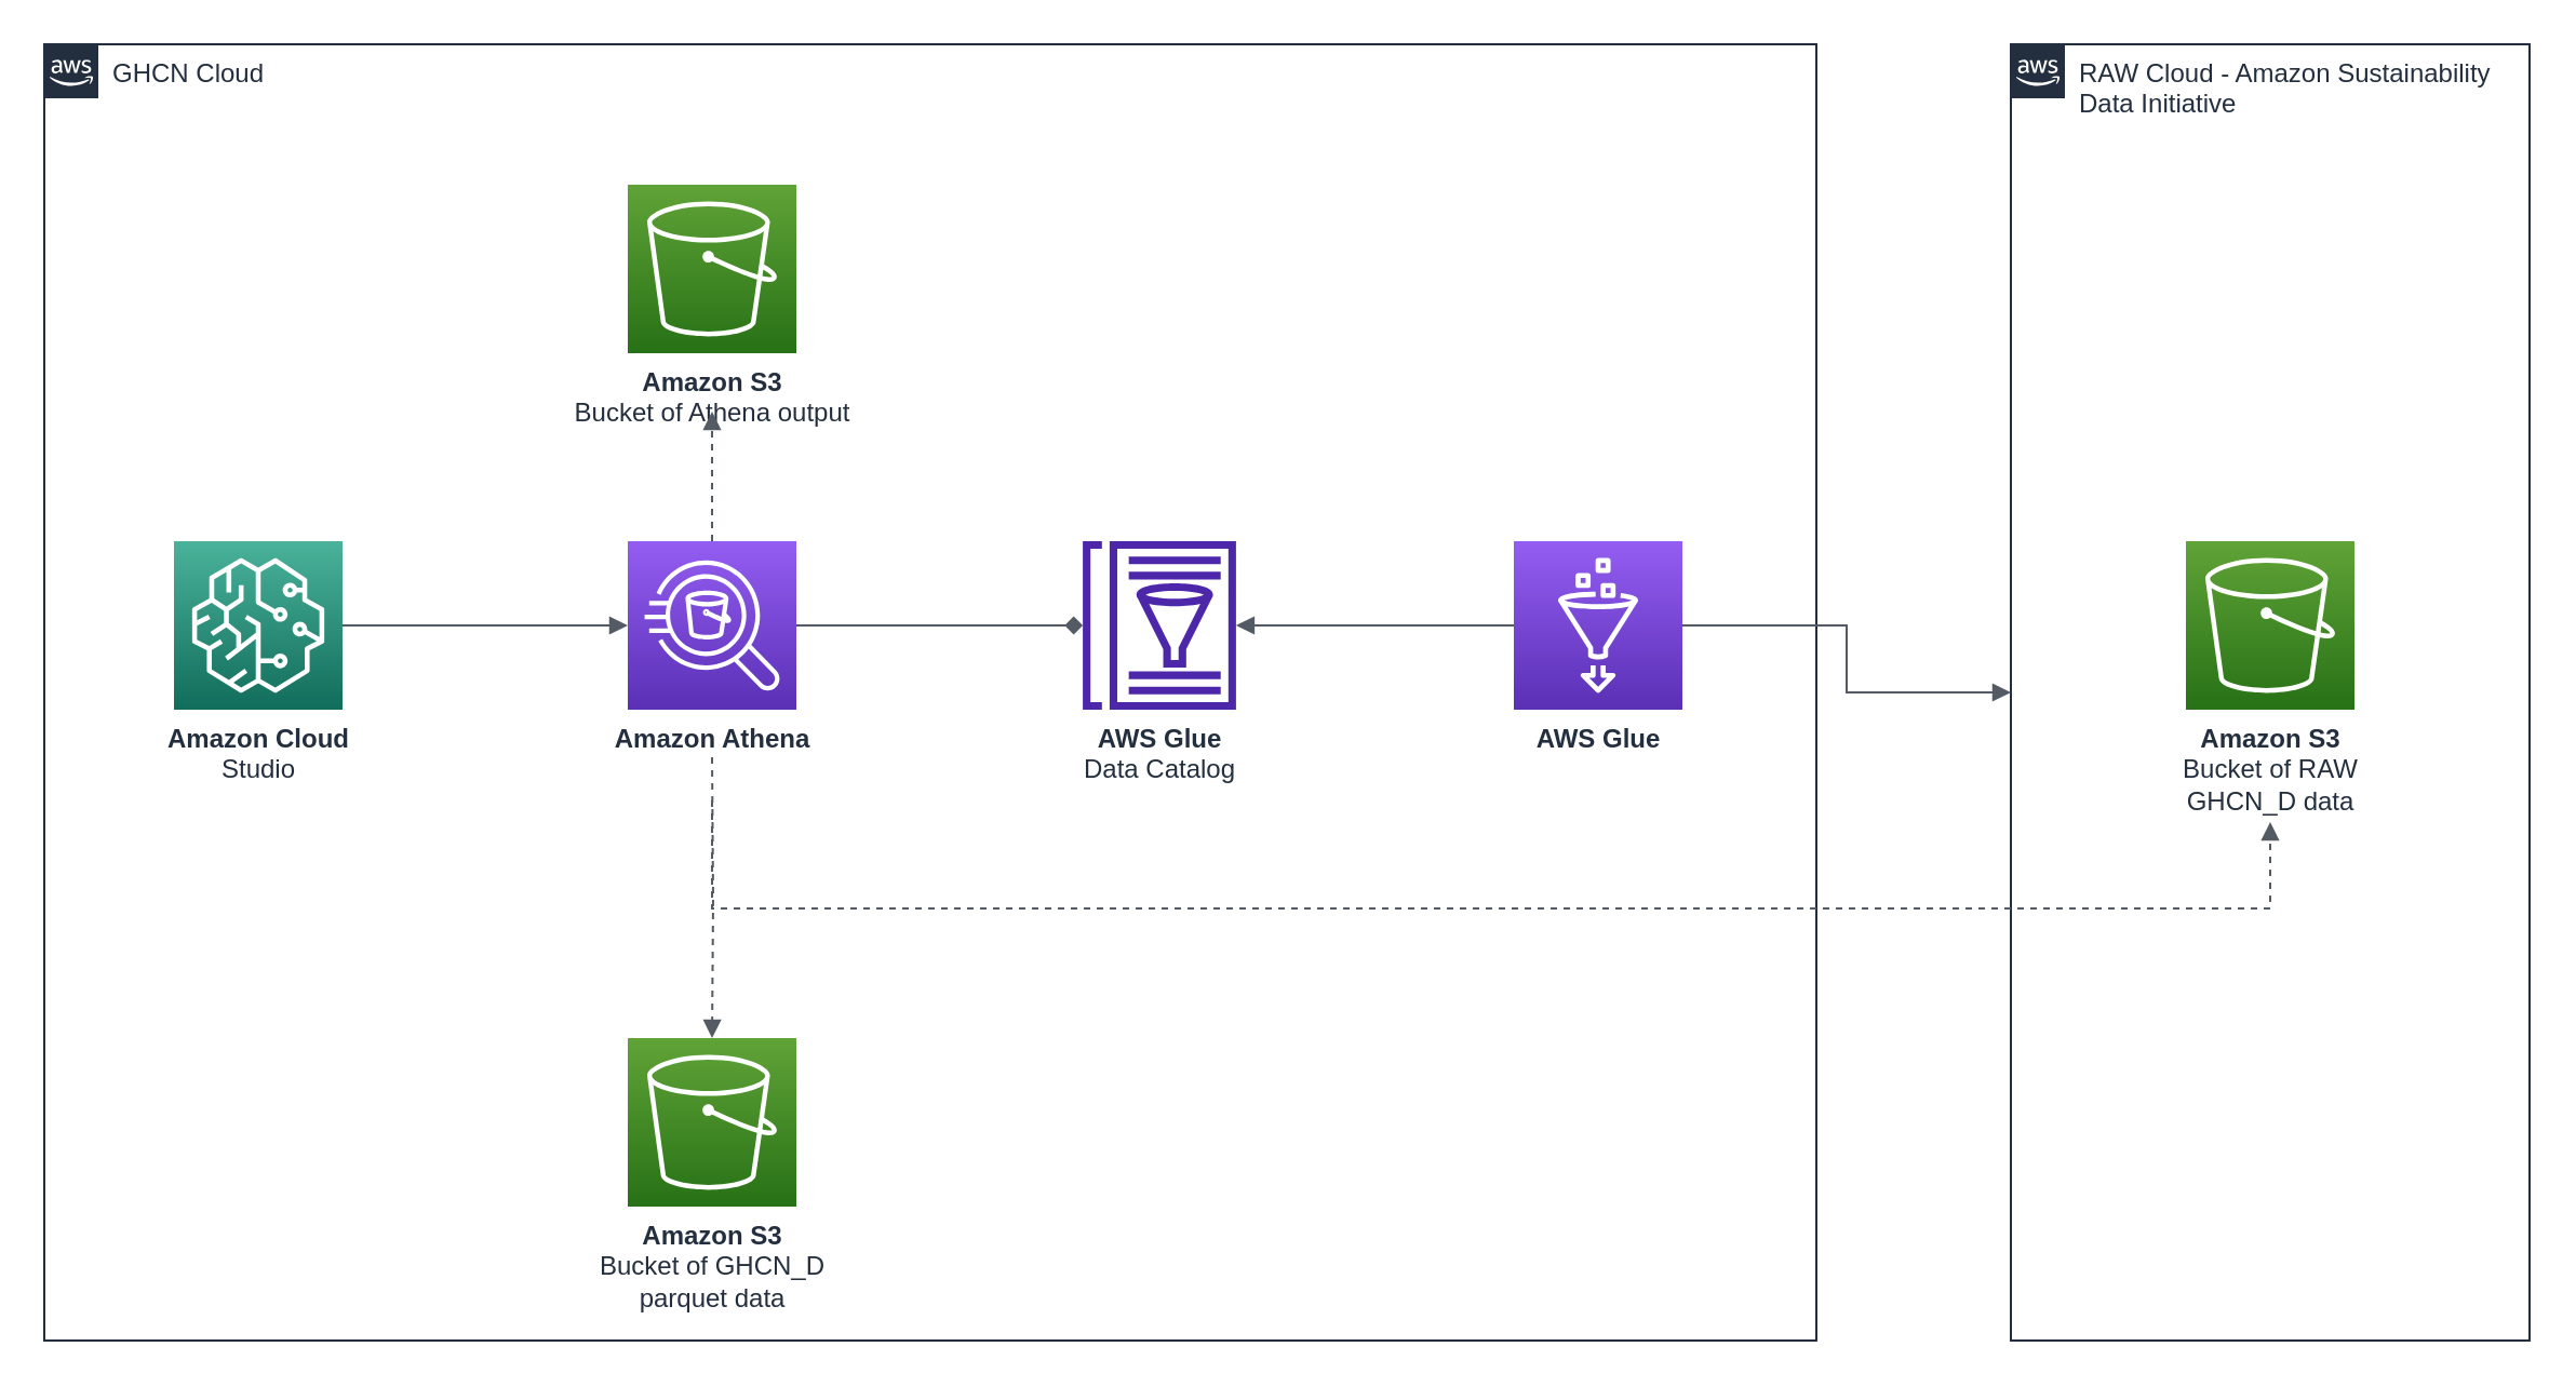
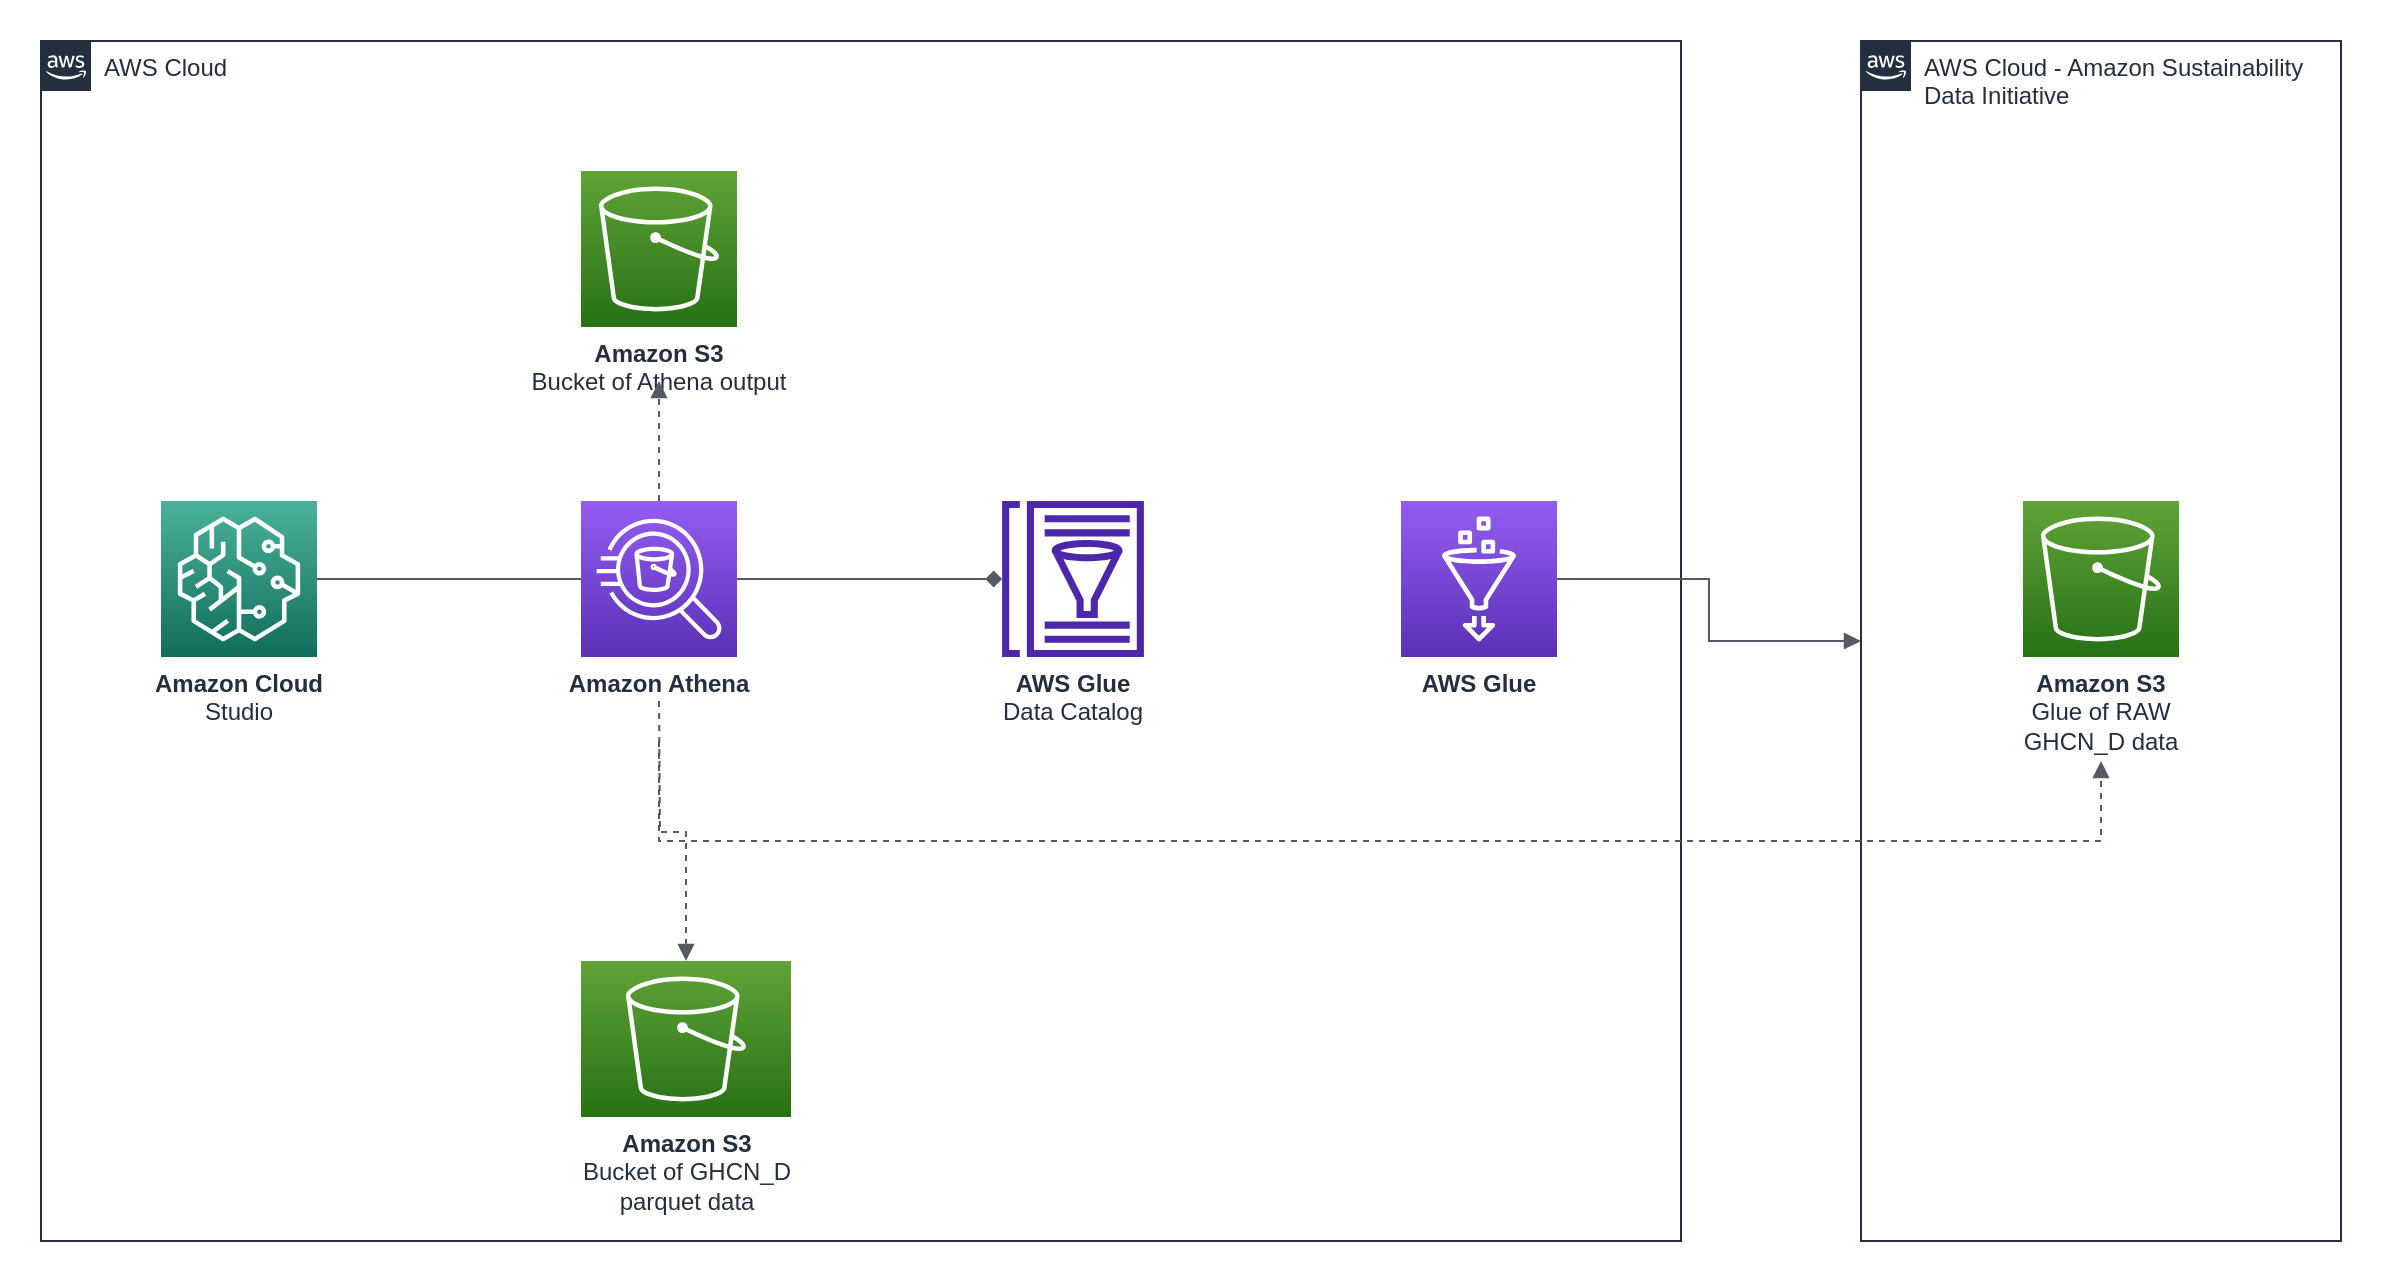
  <mxCell id="0" />
  <mxCell id="1" parent="0" />
  <mxCell id="2" value="&lt;b&gt;Amazon Athena&lt;br&gt;&lt;/b&gt;" style="sketch=0;points=[[0,0,0],[0.25,0,0],[0.5,0,0],[0.75,0,0],[1,0,0],[0,1,0],[0.25,1,0],[0.5,1,0],[0.75,1,0],[1,1,0],[0,0.25,0],[0,0.5,0],[0,0.75,0],[1,0.25,0],[1,0.5,0],[1,0.75,0]];outlineConnect=0;fontColor=#232F3E;gradientColor=#945DF2;gradientDirection=north;fillColor=#5A30B5;strokeColor=#ffffff;dashed=0;verticalLabelPosition=bottom;verticalAlign=top;align=center;html=1;fontSize=12;fontStyle=0;aspect=fixed;shape=mxgraph.aws4.resourceIcon;resIcon=mxgraph.aws4.athena;" vertex="1" parent="1"><mxGeometry x="290" y="250" width="78" height="78" as="geometry" /></mxCell>
  <mxCell id="3" value="&lt;b&gt;AWS Glue&lt;br&gt;&lt;/b&gt;" style="sketch=0;points=[[0,0,0],[0.25,0,0],[0.5,0,0],[0.75,0,0],[1,0,0],[0,1,0],[0.25,1,0],[0.5,1,0],[0.75,1,0],[1,1,0],[0,0.25,0],[0,0.5,0],[0,0.75,0],[1,0.25,0],[1,0.5,0],[1,0.75,0]];outlineConnect=0;fontColor=#232F3E;gradientColor=#945DF2;gradientDirection=north;fillColor=#5A30B5;strokeColor=#ffffff;dashed=0;verticalLabelPosition=bottom;verticalAlign=top;align=center;html=1;fontSize=12;fontStyle=0;aspect=fixed;shape=mxgraph.aws4.resourceIcon;resIcon=mxgraph.aws4.glue;" vertex="1" parent="1"><mxGeometry x="700" y="250" width="78" height="78" as="geometry" /></mxCell>
- <mxCell id="4" value="&lt;div&gt;&lt;b&gt;Amazon S3&lt;br&gt;&lt;/b&gt;&lt;/div&gt;&lt;div&gt;Bucket of RAW&lt;/div&gt;&lt;div&gt;GHCN_D data&lt;br&gt;&lt;/div&gt;" style="sketch=0;points=[[0,0,0],[0.25,0,0],[0.5,0,0],[0.75,0,0],[1,0,0],[0,1,0],[0.25,1,0],[0.5,1,0],[0.75,1,0],[1,1,0],[0,0.25,0],[0,0.5,0],[0,0.75,0],[1,0.25,0],[1,0.5,0],[1,0.75,0]];outlineConnect=0;fontColor=#232F3E;gradientColor=#60A337;gradientDirection=north;fillColor=#277116;strokeColor=#ffffff;dashed=0;verticalLabelPosition=bottom;verticalAlign=top;align=center;html=1;fontSize=12;fontStyle=0;aspect=fixed;shape=mxgraph.aws4.resourceIcon;resIcon=mxgraph.aws4.s3;" vertex="1" parent="1"><mxGeometry x="1011" y="250" width="78" height="78" as="geometry" /></mxCell>
+ <mxCell id="4" value="&lt;div&gt;&lt;b&gt;Amazon S3&lt;br&gt;&lt;/b&gt;&lt;/div&gt;&lt;div&gt;Glue of RAW&lt;/div&gt;&lt;div&gt;GHCN_D data&lt;br&gt;&lt;/div&gt;" style="sketch=0;points=[[0,0,0],[0.25,0,0],[0.5,0,0],[0.75,0,0],[1,0,0],[0,1,0],[0.25,1,0],[0.5,1,0],[0.75,1,0],[1,1,0],[0,0.25,0],[0,0.5,0],[0,0.75,0],[1,0.25,0],[1,0.5,0],[1,0.75,0]];outlineConnect=0;fontColor=#232F3E;gradientColor=#60A337;gradientDirection=north;fillColor=#277116;strokeColor=#ffffff;dashed=0;verticalLabelPosition=bottom;verticalAlign=top;align=center;html=1;fontSize=12;fontStyle=0;aspect=fixed;shape=mxgraph.aws4.resourceIcon;resIcon=mxgraph.aws4.s3;" vertex="1" parent="1"><mxGeometry x="1011" y="250" width="78" height="78" as="geometry" /></mxCell>
  <mxCell id="5" value="&lt;div&gt;&lt;b&gt;Amazon S3&lt;br&gt;&lt;/b&gt;&lt;/div&gt;&lt;div&gt;Bucket of Athena output&lt;br&gt;&lt;/div&gt;" style="sketch=0;points=[[0,0,0],[0.25,0,0],[0.5,0,0],[0.75,0,0],[1,0,0],[0,1,0],[0.25,1,0],[0.5,1,0],[0.75,1,0],[1,1,0],[0,0.25,0],[0,0.5,0],[0,0.75,0],[1,0.25,0],[1,0.5,0],[1,0.75,0]];outlineConnect=0;fontColor=#232F3E;gradientColor=#60A337;gradientDirection=north;fillColor=#277116;strokeColor=#ffffff;dashed=0;verticalLabelPosition=bottom;verticalAlign=top;align=center;html=1;fontSize=12;fontStyle=0;aspect=fixed;shape=mxgraph.aws4.resourceIcon;resIcon=mxgraph.aws4.s3;" vertex="1" parent="1"><mxGeometry x="290" y="85" width="78" height="78" as="geometry" /></mxCell>
  <mxCell id="6" value="&lt;div&gt;&lt;b&gt;AWS Glue&lt;/b&gt;&lt;/div&gt;&lt;div&gt;Data Catalog&lt;br&gt;&lt;/div&gt;" style="sketch=0;outlineConnect=0;fontColor=#232F3E;gradientColor=none;fillColor=#4D27AA;strokeColor=none;dashed=0;verticalLabelPosition=bottom;verticalAlign=top;align=center;html=1;fontSize=12;fontStyle=0;aspect=fixed;pointerEvents=1;shape=mxgraph.aws4.glue_data_catalog;" vertex="1" parent="1"><mxGeometry x="500" y="250" width="72" height="78" as="geometry" /></mxCell>
- <mxCell id="7" value="RAW Cloud - Amazon Sustainability Data Initiative" style="points=[[0,0],[0.25,0],[0.5,0],[0.75,0],[1,0],[1,0.25],[1,0.5],[1,0.75],[1,1],[0.75,1],[0.5,1],[0.25,1],[0,1],[0,0.75],[0,0.5],[0,0.25]];outlineConnect=0;gradientColor=none;html=1;whiteSpace=wrap;fontSize=12;fontStyle=0;container=1;pointerEvents=0;collapsible=0;recursiveResize=0;shape=mxgraph.aws4.group;grIcon=mxgraph.aws4.group_aws_cloud_alt;strokeColor=#232F3E;fillColor=none;verticalAlign=top;align=left;spacingLeft=30;fontColor=#232F3E;dashed=0;" vertex="1" parent="1"><mxGeometry x="930" width="240" height="600" as="geometry" y="20" /></mxCell>
- <mxCell id="8" value="GHCN Cloud" style="points=[[0,0],[0.25,0],[0.5,0],[0.75,0],[1,0],[1,0.25],[1,0.5],[1,0.75],[1,1],[0.75,1],[0.5,1],[0.25,1],[0,1],[0,0.75],[0,0.5],[0,0.25]];outlineConnect=0;gradientColor=none;html=1;whiteSpace=wrap;fontSize=12;fontStyle=0;container=1;pointerEvents=0;collapsible=0;recursiveResize=0;shape=mxgraph.aws4.group;grIcon=mxgraph.aws4.group_aws_cloud_alt;strokeColor=#232F3E;fillColor=none;verticalAlign=top;align=left;spacingLeft=30;fontColor=#232F3E;dashed=0;" vertex="1" parent="1"><mxGeometry x="20" width="820" height="600" as="geometry" y="20" /></mxCell>
- <mxCell id="9" value="&lt;div&gt;&lt;b&gt;Amazon S3&lt;br&gt;&lt;/b&gt;&lt;/div&gt;&lt;div&gt;Bucket of GHCN_D&lt;/div&gt;&lt;div&gt;parquet data&lt;br&gt;&lt;/div&gt;" style="sketch=0;points=[[0,0,0],[0.25,0,0],[0.5,0,0],[0.75,0,0],[1,0,0],[0,1,0],[0.25,1,0],[0.5,1,0],[0.75,1,0],[1,1,0],[0,0.25,0],[0,0.5,0],[0,0.75,0],[1,0.25,0],[1,0.5,0],[1,0.75,0]];outlineConnect=0;fontColor=#232F3E;gradientColor=#60A337;gradientDirection=north;fillColor=#277116;strokeColor=#ffffff;dashed=0;verticalLabelPosition=bottom;verticalAlign=top;align=center;html=1;fontSize=12;fontStyle=0;aspect=fixed;shape=mxgraph.aws4.resourceIcon;resIcon=mxgraph.aws4.s3;" vertex="1" parent="8"><mxGeometry x="270" y="460" width="78" height="78" as="geometry" /></mxCell>
+ <mxCell id="7" value="AWS Cloud - Amazon Sustainability Data Initiative" style="points=[[0,0],[0.25,0],[0.5,0],[0.75,0],[1,0],[1,0.25],[1,0.5],[1,0.75],[1,1],[0.75,1],[0.5,1],[0.25,1],[0,1],[0,0.75],[0,0.5],[0,0.25]];outlineConnect=0;gradientColor=none;html=1;whiteSpace=wrap;fontSize=12;fontStyle=0;container=1;pointerEvents=0;collapsible=0;recursiveResize=0;shape=mxgraph.aws4.group;grIcon=mxgraph.aws4.group_aws_cloud_alt;strokeColor=#232F3E;fillColor=none;verticalAlign=top;align=left;spacingLeft=30;fontColor=#232F3E;dashed=0;" vertex="1" parent="1"><mxGeometry x="930" width="240" height="600" as="geometry" y="20" /></mxCell>
+ <mxCell id="8" value="AWS Cloud" style="points=[[0,0],[0.25,0],[0.5,0],[0.75,0],[1,0],[1,0.25],[1,0.5],[1,0.75],[1,1],[0.75,1],[0.5,1],[0.25,1],[0,1],[0,0.75],[0,0.5],[0,0.25]];outlineConnect=0;gradientColor=none;html=1;whiteSpace=wrap;fontSize=12;fontStyle=0;container=1;pointerEvents=0;collapsible=0;recursiveResize=0;shape=mxgraph.aws4.group;grIcon=mxgraph.aws4.group_aws_cloud_alt;strokeColor=#232F3E;fillColor=none;verticalAlign=top;align=left;spacingLeft=30;fontColor=#232F3E;dashed=0;" vertex="1" parent="1"><mxGeometry x="20" width="820" height="600" as="geometry" y="20" /></mxCell>
+ <mxCell id="9" value="&lt;div&gt;&lt;b&gt;Amazon S3&lt;br&gt;&lt;/b&gt;&lt;/div&gt;&lt;div&gt;Bucket of GHCN_D&lt;/div&gt;&lt;div&gt;parquet data&lt;br&gt;&lt;/div&gt;" style="sketch=0;points=[[0,0,0],[0.25,0,0],[0.5,0,0],[0.75,0,0],[1,0,0],[0,1,0],[0.25,1,0],[0.5,1,0],[0.75,1,0],[1,1,0],[0,0.25,0],[0,0.5,0],[0,0.75,0],[1,0.25,0],[1,0.5,0],[1,0.75,0]];outlineConnect=0;fontColor=#232F3E;gradientColor=#60A337;gradientDirection=north;fillColor=#277116;strokeColor=#ffffff;dashed=0;verticalLabelPosition=bottom;verticalAlign=top;align=center;html=1;fontSize=12;fontStyle=0;aspect=fixed;shape=mxgraph.aws4.resourceIcon;resIcon=mxgraph.aws4.s3;" vertex="1" parent="8"><mxGeometry x="270" y="460" width="105" height="78" as="geometry" /></mxCell>
  <mxCell id="10" value="&lt;div&gt;&lt;b&gt;Amazon Cloud&lt;/b&gt;&lt;/div&gt;&lt;div&gt;Studio&lt;br&gt;&lt;/div&gt;" style="sketch=0;points=[[0,0,0],[0.25,0,0],[0.5,0,0],[0.75,0,0],[1,0,0],[0,1,0],[0.25,1,0],[0.5,1,0],[0.75,1,0],[1,1,0],[0,0.25,0],[0,0.5,0],[0,0.75,0],[1,0.25,0],[1,0.5,0],[1,0.75,0]];outlineConnect=0;fontColor=#232F3E;gradientColor=#4AB29A;gradientDirection=north;fillColor=#116D5B;strokeColor=#ffffff;dashed=0;verticalLabelPosition=bottom;verticalAlign=top;align=center;html=1;fontSize=12;fontStyle=0;aspect=fixed;shape=mxgraph.aws4.resourceIcon;resIcon=mxgraph.aws4.sagemaker;" vertex="1" parent="8"><mxGeometry x="60" y="230" width="78" height="78" as="geometry" /></mxCell>
  <mxCell id="11" value="" style="edgeStyle=orthogonalEdgeStyle;html=1;endArrow=block;elbow=vertical;startArrow=none;endFill=1;strokeColor=#545B64;rounded=0;" edge="1" parent="1" source="3" target="7"><mxGeometry width="100" relative="1" as="geometry"><mxPoint x="860" y="310" as="sourcePoint" /><mxPoint x="960" y="310" as="targetPoint" /></mxGeometry></mxCell>
- <mxCell id="12" value="" style="edgeStyle=orthogonalEdgeStyle;html=1;endArrow=none;elbow=vertical;startArrow=block;startFill=1;strokeColor=#545B64;rounded=0;" edge="1" parent="1" source="6" target="3"><mxGeometry width="100" relative="1" as="geometry"><mxPoint x="600" y="290" as="sourcePoint" /><mxPoint x="700" y="290" as="targetPoint" /></mxGeometry></mxCell>
  <mxCell id="13" value="" style="edgeStyle=orthogonalEdgeStyle;html=1;endArrow=diamond;elbow=vertical;startArrow=none;endFill=1;strokeColor=#545B64;rounded=0;" edge="1" parent="1" source="2" target="6"><mxGeometry width="100" relative="1" as="geometry"><mxPoint x="390" y="270" as="sourcePoint" /><mxPoint x="490" y="270" as="targetPoint" /></mxGeometry></mxCell>
  <mxCell id="14" value="" style="edgeStyle=orthogonalEdgeStyle;html=1;endArrow=block;elbow=vertical;startArrow=none;endFill=1;strokeColor=#545B64;rounded=0;dashed=1;" edge="1" parent="1" target="9"><mxGeometry width="100" relative="1" as="geometry"><mxPoint x="329" y="350" as="sourcePoint" /><mxPoint x="329" y="500" as="targetPoint" /><Array as="points" /></mxGeometry></mxCell>
  <mxCell id="15" value="" style="edgeStyle=orthogonalEdgeStyle;html=1;endArrow=block;elbow=vertical;startArrow=none;endFill=1;strokeColor=#545B64;rounded=0;dashed=1;" edge="1" parent="1" source="2"><mxGeometry width="100" relative="1" as="geometry"><mxPoint x="300" y="220" as="sourcePoint" /><mxPoint x="329" y="190" as="targetPoint" /></mxGeometry></mxCell>
  <mxCell id="16" value="" style="edgeStyle=orthogonalEdgeStyle;html=1;endArrow=block;elbow=vertical;startArrow=none;endFill=1;strokeColor=#545B64;rounded=0;dashed=1;" edge="1" parent="1"><mxGeometry width="100" relative="1" as="geometry"><mxPoint x="329" y="370" as="sourcePoint" /><mxPoint x="1050" y="380" as="targetPoint" /><Array as="points"><mxPoint x="329" y="420" /><mxPoint x="1050" y="420" /></Array></mxGeometry></mxCell>
- <mxCell id="17" value="" style="edgeStyle=orthogonalEdgeStyle;html=1;endArrow=block;elbow=vertical;startArrow=none;endFill=1;strokeColor=#545B64;rounded=0;" edge="1" parent="1" source="10" target="2"><mxGeometry width="100" relative="1" as="geometry"><mxPoint x="110" y="200" as="sourcePoint" /><mxPoint x="210" y="200" as="targetPoint" /></mxGeometry></mxCell>
+ <mxCell id="17" value="" style="edgeStyle=orthogonalEdgeStyle;html=1;endArrow=none;elbow=vertical;startArrow=none;endFill=1;strokeColor=#545B64;rounded=0;" edge="1" parent="1" source="10" target="2"><mxGeometry width="100" relative="1" as="geometry"><mxPoint x="110" y="200" as="sourcePoint" /><mxPoint x="210" y="200" as="targetPoint" /></mxGeometry></mxCell>
